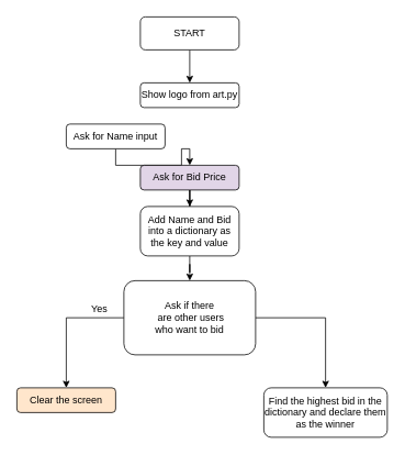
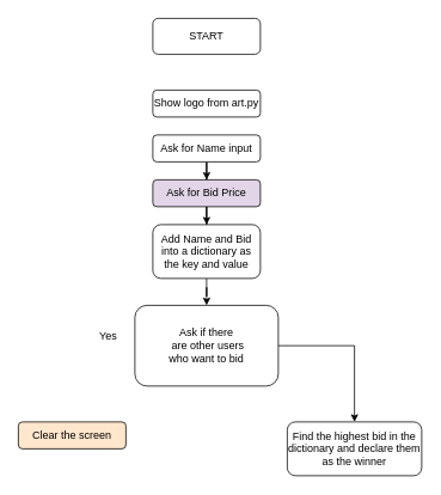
  <mxCell id="0" />
  <mxCell id="1" parent="0" />
- <mxCell id="2" value="" style="edgeStyle=orthogonalEdgeStyle;rounded=0;orthogonalLoop=1;jettySize=auto;html=1;" edge="1" parent="1" source="3" target="4"><mxGeometry relative="1" as="geometry" /></mxCell>
  <mxCell id="3" value="START" style="rounded=1;whiteSpace=wrap;html=1;" vertex="1" parent="1"><mxGeometry x="170" y="20" width="120" height="40" as="geometry" /></mxCell>
  <mxCell id="4" value="Show logo from art.py" style="whiteSpace=wrap;html=1;rounded=1;" vertex="1" parent="1"><mxGeometry x="170" y="100" width="120" height="30" as="geometry" /></mxCell>
  <mxCell id="5" value="" style="edgeStyle=orthogonalEdgeStyle;rounded=0;orthogonalLoop=1;jettySize=auto;html=1;" edge="1" parent="1" source="6" target="8"><mxGeometry relative="1" as="geometry" /></mxCell>
- <mxCell id="6" value="Ask for Name input" style="whiteSpace=wrap;html=1;rounded=1;" vertex="1" parent="1"><mxGeometry x="80" y="150" width="120" height="30" as="geometry" /></mxCell>
+ <mxCell id="6" value="Ask for Name input" style="whiteSpace=wrap;html=1;rounded=1;" vertex="1" parent="1"><mxGeometry x="170" y="150" width="120" height="30" as="geometry" /></mxCell>
  <mxCell id="7" value="" style="edgeStyle=orthogonalEdgeStyle;rounded=0;orthogonalLoop=1;jettySize=auto;html=1;" edge="1" parent="1" source="8" target="10"><mxGeometry relative="1" as="geometry" /></mxCell>
  <mxCell id="8" value="Ask for Bid Price" style="whiteSpace=wrap;html=1;rounded=1;fillColor=#e1d5e7;" vertex="1" parent="1"><mxGeometry x="170" y="200" width="120" height="30" as="geometry" /></mxCell>
  <mxCell id="9" value="" style="edgeStyle=orthogonalEdgeStyle;rounded=0;orthogonalLoop=1;jettySize=auto;html=1;" edge="1" parent="1" source="10" target="13"><mxGeometry relative="1" as="geometry" /></mxCell>
  <mxCell id="10" value="Add Name and Bid into a dictionary as the key and value" style="whiteSpace=wrap;html=1;rounded=1;" vertex="1" parent="1"><mxGeometry x="170" y="250" width="120" height="60" as="geometry" /></mxCell>
- <mxCell id="11" value="" style="edgeStyle=orthogonalEdgeStyle;rounded=0;orthogonalLoop=1;jettySize=auto;html=1;" edge="1" parent="1" source="13" target="14"><mxGeometry relative="1" as="geometry" /></mxCell>
  <mxCell id="12" value="" style="edgeStyle=orthogonalEdgeStyle;rounded=0;orthogonalLoop=1;jettySize=auto;html=1;" edge="1" parent="1" source="13" target="15"><mxGeometry relative="1" as="geometry" /></mxCell>
  <mxCell id="13" value="Ask if there&lt;br&gt;&amp;nbsp;are other users &lt;br&gt;who want to bid" style="html=1;whiteSpace=wrap;rounded=1;" vertex="1" parent="1"><mxGeometry x="150" y="340" width="160" height="90" as="geometry" /></mxCell>
  <mxCell id="14" value="Clear the screen" style="rounded=1;whiteSpace=wrap;html=1;fillColor=#ffe6cc;" vertex="1" parent="1"><mxGeometry x="20" y="470" width="120" height="30" as="geometry" /></mxCell>
  <mxCell id="15" value="Find the highest bid in the dictionary and declare them as the winner" style="rounded=1;whiteSpace=wrap;html=1;" vertex="1" parent="1"><mxGeometry x="320" y="470" width="150" height="60" as="geometry" /></mxCell>
  <mxCell id="16" value="Yes" style="text;html=1;align=center;verticalAlign=middle;resizable=0;points=[];autosize=1;strokeColor=none;fillColor=none;" vertex="1" parent="1"><mxGeometry x="100" y="360" width="40" height="30" as="geometry" /></mxCell>
